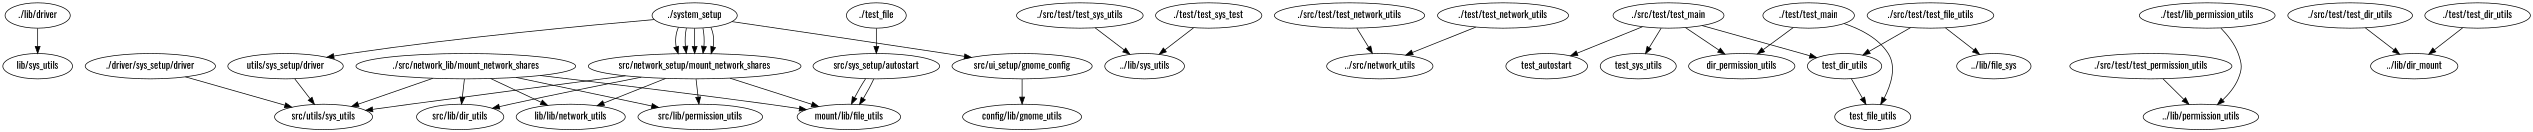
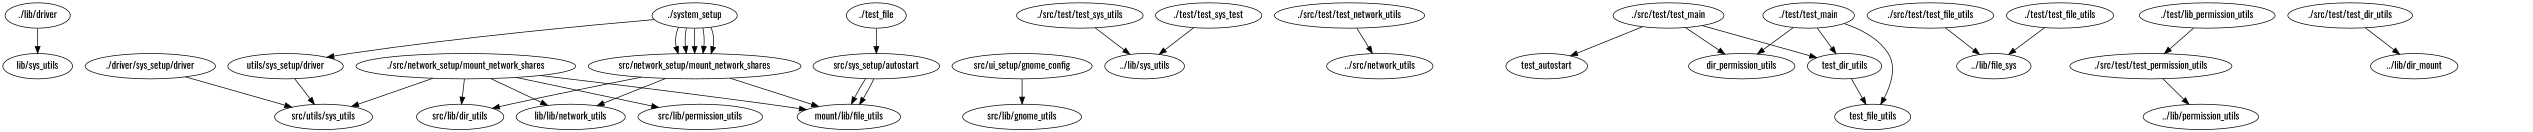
  digraph {
    fontname=Oswald
    node [fontname=Oswald]
    edge [fontname=Oswald]
    "./lib/driver"
    "lib/sys_utils"
    n3 [label="./driver/sys_setup/driver"]
    n4 [label="src/utils/sys_utils"]
    n5 [label="mount/lib/file_utils"]
-   "./src/network_setup/mount_network_shares" [label="./src/network_lib/mount_network_shares"]
+   "./src/network_setup/mount_network_shares"
    "src/lib/dir_utils"
    n8 [label="lib/lib/network_utils"]
    "src/lib/permission_utils"
    "./src/test/test_sys_utils"
    "../lib/sys_utils"
    "src/sys_setup/autostart"
    n13 [label="../src/network_utils"]
    "./src/test/test_network_utils"
    "./src/test/test_main"
    test_autostart
    test_dir_utils
    n18 [label=dir_permission_utils]
-   test_sys_utils
    test_file_utils
    n21 [label="../lib/file_sys"]
    "./src/test/test_file_utils"
    "./src/test/test_permission_utils"
    "../lib/permission_utils"
    n25 [label="../lib/dir_mount"]
    "./src/test/test_dir_utils"
    "./test_file"
    n28 [label="./test/test_sys_test"]
-   "./test/test_network_utils"
    "./test/test_main"
+   "./test/test_file_utils"
    n32 [label="./test/lib_permission_utils"]
-   "./test/test_dir_utils"
    "./system_setup"
    "src/network_setup/mount_network_shares"
    n36 [label="utils/sys_setup/driver"]
    "src/ui_setup/gnome_config"
-   "src/lib/gnome_utils" [label="config/lib/gnome_utils"]
+   "src/lib/gnome_utils"
    "./lib/driver" -> "lib/sys_utils"
    n3 -> n4
    "./src/network_setup/mount_network_shares" -> n4
    "./src/network_setup/mount_network_shares" -> n5
    "./src/network_setup/mount_network_shares" -> "src/lib/dir_utils"
    "./src/network_setup/mount_network_shares" -> n8
    "./src/network_setup/mount_network_shares" -> "src/lib/permission_utils"
    "./src/test/test_sys_utils" -> "../lib/sys_utils"
    "src/sys_setup/autostart" -> n5
    "src/sys_setup/autostart" -> n5
    "./src/test/test_network_utils" -> n13
    "./src/test/test_main" -> test_autostart
    "./src/test/test_main" -> test_dir_utils
    "./src/test/test_main" -> n18
-   "./src/test/test_main" -> test_sys_utils
    test_dir_utils -> test_file_utils
    "./src/test/test_file_utils" -> n21
    "./src/test/test_permission_utils" -> "../lib/permission_utils"
    "./src/test/test_dir_utils" -> n25
    "./test_file" -> "src/sys_setup/autostart"
    n28 -> "../lib/sys_utils"
-   "./test/test_network_utils" -> n13
-   "./src/test/test_file_utils" -> test_dir_utils
+   "./test/test_main" -> test_dir_utils
    "./test/test_main" -> n18
    "./test/test_main" -> test_file_utils
-   n32 -> "../lib/permission_utils"
-   "./test/test_dir_utils" -> n25
+   "./test/test_file_utils" -> n21
+   n32 -> "./src/test/test_permission_utils"
    "./system_setup" -> "src/network_setup/mount_network_shares"
    "./system_setup" -> "src/network_setup/mount_network_shares"
    "./system_setup" -> "src/network_setup/mount_network_shares"
    "./system_setup" -> "src/network_setup/mount_network_shares"
    "./system_setup" -> "src/network_setup/mount_network_shares"
    "./system_setup" -> n36
-   "./system_setup" -> "src/ui_setup/gnome_config"
-   "src/network_setup/mount_network_shares" -> n4
    "src/network_setup/mount_network_shares" -> n5
    "src/network_setup/mount_network_shares" -> "src/lib/dir_utils"
    "src/network_setup/mount_network_shares" -> n8
-   "src/network_setup/mount_network_shares" -> "src/lib/permission_utils"
    n36 -> n4
    "src/ui_setup/gnome_config" -> "src/lib/gnome_utils"
  }
